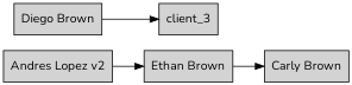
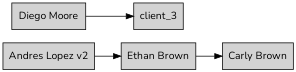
  digraph {
    fontname=Nunito
    rankdir=LR
    node [fontname=Nunito shape=box style=filled]
    edge [fontname=Nunito]
    n1 [label="Andres Lopez v2"]
    n2 [label="Ethan Brown"]
    n3 [label="Carly Brown"]
-   n4 [label="Diego Brown"]
+   n4 [label="Diego Moore"]
    n5 [label=client_3]
    n1 -> n2
    n2 -> n3
    n4 -> n5
  }
